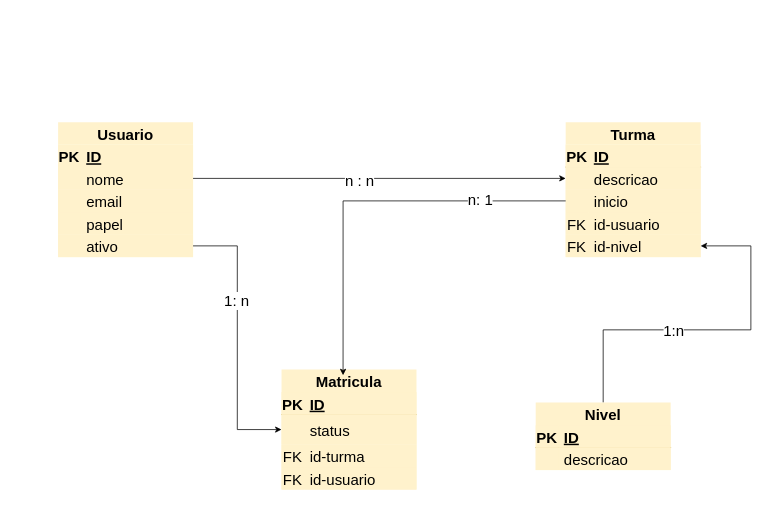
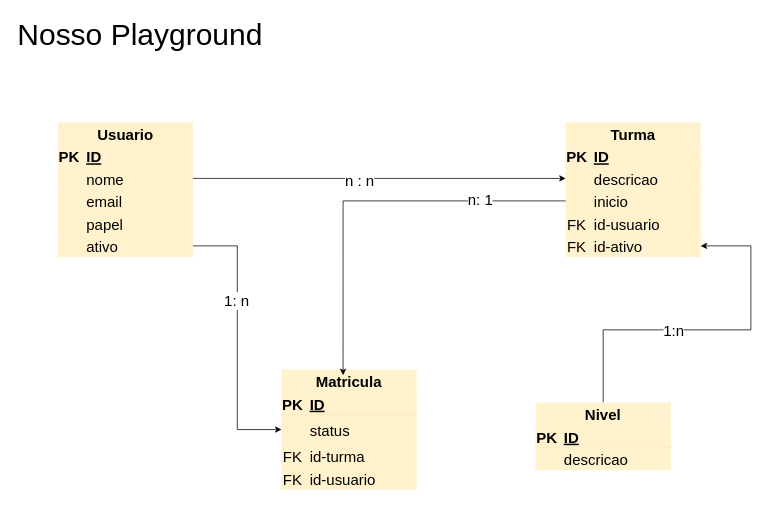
  <mxCell id="0" />
  <mxCell id="1" parent="0" />
+ <mxCell id="2" value="&lt;font style=&quot;font-size: 40px;&quot;&gt;Nosso Playground&lt;/font&gt;" style="text;html=1;strokeColor=none;fillColor=none;align=center;verticalAlign=middle;whiteSpace=wrap;rounded=0;" vertex="1" parent="1"><mxGeometry x="20" y="20" width="333" height="48" as="geometry" /></mxCell>
  <mxCell id="3" value="Usuario" style="shape=table;startSize=30;container=1;collapsible=1;childLayout=tableLayout;fixedRows=1;rowLines=0;fontStyle=1;align=center;resizeLast=1;fontSize=20;fillColor=#fff2cc;strokeColor=none;" vertex="1" parent="1"><mxGeometry x="77" y="162" width="180" height="180" as="geometry" /></mxCell>
  <mxCell id="4" value="" style="shape=tableRow;horizontal=0;startSize=0;swimlaneHead=0;swimlaneBody=0;fillColor=#fff2cc;collapsible=0;dropTarget=0;points=[[0,0.5],[1,0.5]];portConstraint=eastwest;top=0;left=0;right=0;bottom=1;fontSize=20;strokeColor=none;" vertex="1" parent="3"><mxGeometry y="30" width="180" height="30" as="geometry" /></mxCell>
  <mxCell id="5" value="PK" style="shape=partialRectangle;connectable=0;fillColor=#fff2cc;top=0;left=0;bottom=0;right=0;fontStyle=1;overflow=hidden;fontSize=20;strokeColor=none;" vertex="1" parent="4"><mxGeometry width="30" height="30" as="geometry"><mxRectangle width="30" height="30" as="alternateBounds" /></mxGeometry></mxCell>
  <mxCell id="6" value="ID" style="shape=partialRectangle;connectable=0;fillColor=#fff2cc;top=0;left=0;bottom=0;right=0;align=left;spacingLeft=6;fontStyle=5;overflow=hidden;fontSize=20;strokeColor=none;" vertex="1" parent="4"><mxGeometry x="30" width="150" height="30" as="geometry"><mxRectangle width="150" height="30" as="alternateBounds" /></mxGeometry></mxCell>
  <mxCell id="7" value="" style="shape=tableRow;horizontal=0;startSize=0;swimlaneHead=0;swimlaneBody=0;fillColor=#fff2cc;collapsible=0;dropTarget=0;points=[[0,0.5],[1,0.5]];portConstraint=eastwest;top=0;left=0;right=0;bottom=0;fontSize=20;strokeColor=none;" vertex="1" parent="3"><mxGeometry y="60" width="180" height="30" as="geometry" /></mxCell>
  <mxCell id="8" value="" style="shape=partialRectangle;connectable=0;fillColor=#fff2cc;top=0;left=0;bottom=0;right=0;editable=1;overflow=hidden;fontSize=20;strokeColor=none;" vertex="1" parent="7"><mxGeometry width="30" height="30" as="geometry"><mxRectangle width="30" height="30" as="alternateBounds" /></mxGeometry></mxCell>
  <mxCell id="9" value="nome" style="shape=partialRectangle;connectable=0;fillColor=#fff2cc;top=0;left=0;bottom=0;right=0;align=left;spacingLeft=6;overflow=hidden;fontSize=20;strokeColor=none;" vertex="1" parent="7"><mxGeometry x="30" width="150" height="30" as="geometry"><mxRectangle width="150" height="30" as="alternateBounds" /></mxGeometry></mxCell>
  <mxCell id="10" value="" style="shape=tableRow;horizontal=0;startSize=0;swimlaneHead=0;swimlaneBody=0;fillColor=#fff2cc;collapsible=0;dropTarget=0;points=[[0,0.5],[1,0.5]];portConstraint=eastwest;top=0;left=0;right=0;bottom=0;fontSize=20;strokeColor=none;" vertex="1" parent="3"><mxGeometry y="90" width="180" height="30" as="geometry" /></mxCell>
  <mxCell id="11" value="" style="shape=partialRectangle;connectable=0;fillColor=#fff2cc;top=0;left=0;bottom=0;right=0;editable=1;overflow=hidden;fontSize=20;strokeColor=none;" vertex="1" parent="10"><mxGeometry width="30" height="30" as="geometry"><mxRectangle width="30" height="30" as="alternateBounds" /></mxGeometry></mxCell>
  <mxCell id="12" value="email" style="shape=partialRectangle;connectable=0;fillColor=#fff2cc;top=0;left=0;bottom=0;right=0;align=left;spacingLeft=6;overflow=hidden;fontSize=20;strokeColor=none;" vertex="1" parent="10"><mxGeometry x="30" width="150" height="30" as="geometry"><mxRectangle width="150" height="30" as="alternateBounds" /></mxGeometry></mxCell>
  <mxCell id="13" value="" style="shape=tableRow;horizontal=0;startSize=0;swimlaneHead=0;swimlaneBody=0;fillColor=#fff2cc;collapsible=0;dropTarget=0;points=[[0,0.5],[1,0.5]];portConstraint=eastwest;top=0;left=0;right=0;bottom=0;fontSize=20;strokeColor=none;" vertex="1" parent="3"><mxGeometry y="120" width="180" height="30" as="geometry" /></mxCell>
  <mxCell id="14" value="" style="shape=partialRectangle;connectable=0;fillColor=#fff2cc;top=0;left=0;bottom=0;right=0;editable=1;overflow=hidden;fontSize=20;strokeColor=none;" vertex="1" parent="13"><mxGeometry width="30" height="30" as="geometry"><mxRectangle width="30" height="30" as="alternateBounds" /></mxGeometry></mxCell>
  <mxCell id="15" value="papel" style="shape=partialRectangle;connectable=0;fillColor=#fff2cc;top=0;left=0;bottom=0;right=0;align=left;spacingLeft=6;overflow=hidden;fontSize=20;strokeColor=none;" vertex="1" parent="13"><mxGeometry x="30" width="150" height="30" as="geometry"><mxRectangle width="150" height="30" as="alternateBounds" /></mxGeometry></mxCell>
  <mxCell id="16" value="" style="shape=tableRow;horizontal=0;startSize=0;swimlaneHead=0;swimlaneBody=0;fillColor=#fff2cc;collapsible=0;dropTarget=0;points=[[0,0.5],[1,0.5]];portConstraint=eastwest;top=0;left=0;right=0;bottom=0;fontSize=20;strokeColor=none;" vertex="1" parent="3"><mxGeometry y="150" width="180" height="30" as="geometry" /></mxCell>
  <mxCell id="17" value="" style="shape=partialRectangle;connectable=0;fillColor=#fff2cc;top=0;left=0;bottom=0;right=0;editable=1;overflow=hidden;fontSize=20;strokeColor=none;" vertex="1" parent="16"><mxGeometry width="30" height="30" as="geometry"><mxRectangle width="30" height="30" as="alternateBounds" /></mxGeometry></mxCell>
  <mxCell id="18" value="ativo" style="shape=partialRectangle;connectable=0;fillColor=#fff2cc;top=0;left=0;bottom=0;right=0;align=left;spacingLeft=6;overflow=hidden;fontSize=20;strokeColor=none;" vertex="1" parent="16"><mxGeometry x="30" width="150" height="30" as="geometry"><mxRectangle width="150" height="30" as="alternateBounds" /></mxGeometry></mxCell>
  <mxCell id="19" value="Turma" style="shape=table;startSize=30;container=1;collapsible=1;childLayout=tableLayout;fixedRows=1;rowLines=0;fontStyle=1;align=center;resizeLast=1;fontSize=20;fillColor=#fff2cc;strokeColor=none;" vertex="1" parent="1"><mxGeometry x="754" y="162" width="180" height="180" as="geometry" /></mxCell>
  <mxCell id="20" value="" style="shape=tableRow;horizontal=0;startSize=0;swimlaneHead=0;swimlaneBody=0;fillColor=#fff2cc;collapsible=0;dropTarget=0;points=[[0,0.5],[1,0.5]];portConstraint=eastwest;top=0;left=0;right=0;bottom=1;fontSize=20;strokeColor=#d6b656;" vertex="1" parent="19"><mxGeometry y="30" width="180" height="30" as="geometry" /></mxCell>
  <mxCell id="21" value="PK" style="shape=partialRectangle;connectable=0;fillColor=#fff2cc;top=0;left=0;bottom=0;right=0;fontStyle=1;overflow=hidden;fontSize=20;strokeColor=#d6b656;" vertex="1" parent="20"><mxGeometry width="30" height="30" as="geometry"><mxRectangle width="30" height="30" as="alternateBounds" /></mxGeometry></mxCell>
  <mxCell id="22" value="ID" style="shape=partialRectangle;connectable=0;fillColor=#fff2cc;top=0;left=0;bottom=0;right=0;align=left;spacingLeft=6;fontStyle=5;overflow=hidden;fontSize=20;strokeColor=#d6b656;" vertex="1" parent="20"><mxGeometry x="30" width="150" height="30" as="geometry"><mxRectangle width="150" height="30" as="alternateBounds" /></mxGeometry></mxCell>
  <mxCell id="23" value="" style="shape=tableRow;horizontal=0;startSize=0;swimlaneHead=0;swimlaneBody=0;fillColor=#fff2cc;collapsible=0;dropTarget=0;points=[[0,0.5],[1,0.5]];portConstraint=eastwest;top=0;left=0;right=0;bottom=0;fontSize=20;strokeColor=#d6b656;" vertex="1" parent="19"><mxGeometry y="60" width="180" height="30" as="geometry" /></mxCell>
  <mxCell id="24" value="" style="shape=partialRectangle;connectable=0;fillColor=#fff2cc;top=0;left=0;bottom=0;right=0;editable=1;overflow=hidden;fontSize=20;strokeColor=#d6b656;" vertex="1" parent="23"><mxGeometry width="30" height="30" as="geometry"><mxRectangle width="30" height="30" as="alternateBounds" /></mxGeometry></mxCell>
  <mxCell id="25" value="descricao" style="shape=partialRectangle;connectable=0;fillColor=#fff2cc;top=0;left=0;bottom=0;right=0;align=left;spacingLeft=6;overflow=hidden;fontSize=20;strokeColor=#d6b656;" vertex="1" parent="23"><mxGeometry x="30" width="150" height="30" as="geometry"><mxRectangle width="150" height="30" as="alternateBounds" /></mxGeometry></mxCell>
  <mxCell id="26" value="" style="shape=tableRow;horizontal=0;startSize=0;swimlaneHead=0;swimlaneBody=0;fillColor=#fff2cc;collapsible=0;dropTarget=0;points=[[0,0.5],[1,0.5]];portConstraint=eastwest;top=0;left=0;right=0;bottom=0;fontSize=20;strokeColor=#d6b656;" vertex="1" parent="19"><mxGeometry y="90" width="180" height="30" as="geometry" /></mxCell>
  <mxCell id="27" value="" style="shape=partialRectangle;connectable=0;fillColor=#fff2cc;top=0;left=0;bottom=0;right=0;editable=1;overflow=hidden;fontSize=20;strokeColor=#d6b656;" vertex="1" parent="26"><mxGeometry width="30" height="30" as="geometry"><mxRectangle width="30" height="30" as="alternateBounds" /></mxGeometry></mxCell>
  <mxCell id="28" value="inicio" style="shape=partialRectangle;connectable=0;fillColor=#fff2cc;top=0;left=0;bottom=0;right=0;align=left;spacingLeft=6;overflow=hidden;fontSize=20;strokeColor=#d6b656;" vertex="1" parent="26"><mxGeometry x="30" width="150" height="30" as="geometry"><mxRectangle width="150" height="30" as="alternateBounds" /></mxGeometry></mxCell>
  <mxCell id="29" value="" style="shape=tableRow;horizontal=0;startSize=0;swimlaneHead=0;swimlaneBody=0;fillColor=#fff2cc;collapsible=0;dropTarget=0;points=[[0,0.5],[1,0.5]];portConstraint=eastwest;top=0;left=0;right=0;bottom=0;fontSize=20;strokeColor=#d6b656;" vertex="1" parent="19"><mxGeometry y="120" width="180" height="30" as="geometry" /></mxCell>
  <mxCell id="30" value="FK" style="shape=partialRectangle;connectable=0;fillColor=#fff2cc;top=0;left=0;bottom=0;right=0;editable=1;overflow=hidden;fontSize=20;strokeColor=#d6b656;" vertex="1" parent="29"><mxGeometry width="30" height="30" as="geometry"><mxRectangle width="30" height="30" as="alternateBounds" /></mxGeometry></mxCell>
  <mxCell id="31" value="id-usuario" style="shape=partialRectangle;connectable=0;fillColor=#fff2cc;top=0;left=0;bottom=0;right=0;align=left;spacingLeft=6;overflow=hidden;fontSize=20;strokeColor=#d6b656;" vertex="1" parent="29"><mxGeometry x="30" width="150" height="30" as="geometry"><mxRectangle width="150" height="30" as="alternateBounds" /></mxGeometry></mxCell>
  <mxCell id="32" value="" style="shape=tableRow;horizontal=0;startSize=0;swimlaneHead=0;swimlaneBody=0;fillColor=#fff2cc;collapsible=0;dropTarget=0;points=[[0,0.5],[1,0.5]];portConstraint=eastwest;top=0;left=0;right=0;bottom=0;fontSize=20;strokeColor=#d6b656;" vertex="1" parent="19"><mxGeometry y="150" width="180" height="30" as="geometry" /></mxCell>
  <mxCell id="33" value="FK" style="shape=partialRectangle;connectable=0;fillColor=#fff2cc;top=0;left=0;bottom=0;right=0;editable=1;overflow=hidden;fontSize=20;strokeColor=#d6b656;" vertex="1" parent="32"><mxGeometry width="30" height="30" as="geometry"><mxRectangle width="30" height="30" as="alternateBounds" /></mxGeometry></mxCell>
- <mxCell id="34" value="id-nivel" style="shape=partialRectangle;connectable=0;fillColor=#fff2cc;top=0;left=0;bottom=0;right=0;align=left;spacingLeft=6;overflow=hidden;fontSize=20;strokeColor=#d6b656;" vertex="1" parent="32"><mxGeometry x="30" width="150" height="30" as="geometry"><mxRectangle width="150" height="30" as="alternateBounds" /></mxGeometry></mxCell>
+ <mxCell id="34" value="id-ativo" style="shape=partialRectangle;connectable=0;fillColor=#fff2cc;top=0;left=0;bottom=0;right=0;align=left;spacingLeft=6;overflow=hidden;fontSize=20;strokeColor=#d6b656;" vertex="1" parent="32"><mxGeometry x="30" width="150" height="30" as="geometry"><mxRectangle width="150" height="30" as="alternateBounds" /></mxGeometry></mxCell>
  <mxCell id="35" style="edgeStyle=orthogonalEdgeStyle;rounded=0;orthogonalLoop=1;jettySize=auto;html=1;fontSize=20;entryX=1;entryY=0.5;entryDx=0;entryDy=0;" edge="1" parent="1" source="37" target="32"><mxGeometry relative="1" as="geometry"><mxPoint x="879" y="399" as="targetPoint" /><Array as="points"><mxPoint x="804" y="439" /><mxPoint x="1001" y="439" /><mxPoint x="1001" y="327" /></Array></mxGeometry></mxCell>
  <mxCell id="36" value="1:n" style="edgeLabel;html=1;align=center;verticalAlign=middle;resizable=0;points=[];fontSize=20;" vertex="1" connectable="0" parent="35"><mxGeometry x="-0.197" relative="1" as="geometry"><mxPoint as="offset" /></mxGeometry></mxCell>
  <mxCell id="37" value="Nivel" style="shape=table;startSize=30;container=1;collapsible=1;childLayout=tableLayout;fixedRows=1;rowLines=0;fontStyle=1;align=center;resizeLast=1;fontSize=20;fillColor=#fff2cc;strokeColor=none;" vertex="1" parent="1"><mxGeometry x="714" y="536" width="180" height="90" as="geometry" /></mxCell>
  <mxCell id="38" value="" style="shape=tableRow;horizontal=0;startSize=0;swimlaneHead=0;swimlaneBody=0;fillColor=#fff2cc;collapsible=0;dropTarget=0;points=[[0,0.5],[1,0.5]];portConstraint=eastwest;top=0;left=0;right=0;bottom=1;fontSize=20;strokeColor=#d6b656;" vertex="1" parent="37"><mxGeometry y="30" width="180" height="30" as="geometry" /></mxCell>
  <mxCell id="39" value="PK" style="shape=partialRectangle;connectable=0;fillColor=#fff2cc;top=0;left=0;bottom=0;right=0;fontStyle=1;overflow=hidden;fontSize=20;strokeColor=#d6b656;" vertex="1" parent="38"><mxGeometry width="30" height="30" as="geometry"><mxRectangle width="30" height="30" as="alternateBounds" /></mxGeometry></mxCell>
  <mxCell id="40" value="ID" style="shape=partialRectangle;connectable=0;fillColor=#fff2cc;top=0;left=0;bottom=0;right=0;align=left;spacingLeft=6;fontStyle=5;overflow=hidden;fontSize=20;strokeColor=#d6b656;" vertex="1" parent="38"><mxGeometry x="30" width="150" height="30" as="geometry"><mxRectangle width="150" height="30" as="alternateBounds" /></mxGeometry></mxCell>
  <mxCell id="41" value="" style="shape=tableRow;horizontal=0;startSize=0;swimlaneHead=0;swimlaneBody=0;fillColor=#fff2cc;collapsible=0;dropTarget=0;points=[[0,0.5],[1,0.5]];portConstraint=eastwest;top=0;left=0;right=0;bottom=0;fontSize=20;strokeColor=#d6b656;" vertex="1" parent="37"><mxGeometry y="60" width="180" height="30" as="geometry" /></mxCell>
  <mxCell id="42" value="" style="shape=partialRectangle;connectable=0;fillColor=#fff2cc;top=0;left=0;bottom=0;right=0;editable=1;overflow=hidden;fontSize=20;strokeColor=#d6b656;" vertex="1" parent="41"><mxGeometry width="30" height="30" as="geometry"><mxRectangle width="30" height="30" as="alternateBounds" /></mxGeometry></mxCell>
  <mxCell id="43" value="descricao" style="shape=partialRectangle;connectable=0;fillColor=#fff2cc;top=0;left=0;bottom=0;right=0;align=left;spacingLeft=6;overflow=hidden;fontSize=20;strokeColor=#d6b656;" vertex="1" parent="41"><mxGeometry x="30" width="150" height="30" as="geometry"><mxRectangle width="150" height="30" as="alternateBounds" /></mxGeometry></mxCell>
  <mxCell id="44" value="Matricula" style="shape=table;startSize=30;container=1;collapsible=1;childLayout=tableLayout;fixedRows=1;rowLines=0;fontStyle=1;align=center;resizeLast=1;fontSize=20;fillColor=#fff2cc;strokeColor=none;" vertex="1" parent="1"><mxGeometry x="375" y="492" width="180" height="160" as="geometry" /></mxCell>
  <mxCell id="45" value="" style="shape=tableRow;horizontal=0;startSize=0;swimlaneHead=0;swimlaneBody=0;fillColor=#fff2cc;collapsible=0;dropTarget=0;points=[[0,0.5],[1,0.5]];portConstraint=eastwest;top=0;left=0;right=0;bottom=1;fontSize=20;strokeColor=#d6b656;" vertex="1" parent="44"><mxGeometry y="30" width="180" height="30" as="geometry" /></mxCell>
  <mxCell id="46" value="PK" style="shape=partialRectangle;connectable=0;fillColor=#fff2cc;top=0;left=0;bottom=0;right=0;fontStyle=1;overflow=hidden;fontSize=20;strokeColor=#d6b656;" vertex="1" parent="45"><mxGeometry width="30" height="30" as="geometry"><mxRectangle width="30" height="30" as="alternateBounds" /></mxGeometry></mxCell>
  <mxCell id="47" value="ID" style="shape=partialRectangle;connectable=0;fillColor=#fff2cc;top=0;left=0;bottom=0;right=0;align=left;spacingLeft=6;fontStyle=5;overflow=hidden;fontSize=20;strokeColor=#d6b656;" vertex="1" parent="45"><mxGeometry x="30" width="150" height="30" as="geometry"><mxRectangle width="150" height="30" as="alternateBounds" /></mxGeometry></mxCell>
  <mxCell id="48" value="" style="shape=tableRow;horizontal=0;startSize=0;swimlaneHead=0;swimlaneBody=0;fillColor=#fff2cc;collapsible=0;dropTarget=0;points=[[0,0.5],[1,0.5]];portConstraint=eastwest;top=0;left=0;right=0;bottom=0;fontSize=20;strokeColor=#d6b656;" vertex="1" parent="44"><mxGeometry y="60" width="180" height="40" as="geometry" /></mxCell>
  <mxCell id="49" value="" style="shape=partialRectangle;connectable=0;fillColor=#fff2cc;top=0;left=0;bottom=0;right=0;editable=1;overflow=hidden;fontSize=20;strokeColor=#d6b656;" vertex="1" parent="48"><mxGeometry width="30" height="40" as="geometry"><mxRectangle width="30" height="40" as="alternateBounds" /></mxGeometry></mxCell>
  <mxCell id="50" value="status" style="shape=partialRectangle;connectable=0;fillColor=#fff2cc;top=0;left=0;bottom=0;right=0;align=left;spacingLeft=6;overflow=hidden;fontSize=20;strokeColor=#d6b656;" vertex="1" parent="48"><mxGeometry x="30" width="150" height="40" as="geometry"><mxRectangle width="150" height="40" as="alternateBounds" /></mxGeometry></mxCell>
  <mxCell id="51" value="" style="shape=tableRow;horizontal=0;startSize=0;swimlaneHead=0;swimlaneBody=0;fillColor=#fff2cc;collapsible=0;dropTarget=0;points=[[0,0.5],[1,0.5]];portConstraint=eastwest;top=0;left=0;right=0;bottom=0;fontSize=20;strokeColor=#d6b656;" vertex="1" parent="44"><mxGeometry y="100" width="180" height="30" as="geometry" /></mxCell>
  <mxCell id="52" value="FK" style="shape=partialRectangle;connectable=0;fillColor=#fff2cc;top=0;left=0;bottom=0;right=0;editable=1;overflow=hidden;fontSize=20;strokeColor=#d6b656;" vertex="1" parent="51"><mxGeometry width="30" height="30" as="geometry"><mxRectangle width="30" height="30" as="alternateBounds" /></mxGeometry></mxCell>
  <mxCell id="53" value="id-turma" style="shape=partialRectangle;connectable=0;fillColor=#fff2cc;top=0;left=0;bottom=0;right=0;align=left;spacingLeft=6;overflow=hidden;fontSize=20;strokeColor=#d6b656;" vertex="1" parent="51"><mxGeometry x="30" width="150" height="30" as="geometry"><mxRectangle width="150" height="30" as="alternateBounds" /></mxGeometry></mxCell>
  <mxCell id="54" value="" style="shape=tableRow;horizontal=0;startSize=0;swimlaneHead=0;swimlaneBody=0;fillColor=#fff2cc;collapsible=0;dropTarget=0;points=[[0,0.5],[1,0.5]];portConstraint=eastwest;top=0;left=0;right=0;bottom=0;fontSize=20;strokeColor=#d6b656;" vertex="1" parent="44"><mxGeometry y="130" width="180" height="30" as="geometry" /></mxCell>
  <mxCell id="55" value="FK" style="shape=partialRectangle;connectable=0;fillColor=#fff2cc;top=0;left=0;bottom=0;right=0;editable=1;overflow=hidden;fontSize=20;strokeColor=#d6b656;" vertex="1" parent="54"><mxGeometry width="30" height="30" as="geometry"><mxRectangle width="30" height="30" as="alternateBounds" /></mxGeometry></mxCell>
  <mxCell id="56" value="id-usuario" style="shape=partialRectangle;connectable=0;fillColor=#fff2cc;top=0;left=0;bottom=0;right=0;align=left;spacingLeft=6;overflow=hidden;fontSize=20;strokeColor=#d6b656;" vertex="1" parent="54"><mxGeometry x="30" width="150" height="30" as="geometry"><mxRectangle width="150" height="30" as="alternateBounds" /></mxGeometry></mxCell>
  <mxCell id="57" style="edgeStyle=orthogonalEdgeStyle;rounded=0;orthogonalLoop=1;jettySize=auto;html=1;entryX=0;entryY=0.5;entryDx=0;entryDy=0;fontSize=20;" edge="1" parent="1" source="7" target="23"><mxGeometry relative="1" as="geometry" /></mxCell>
  <mxCell id="58" value="n : n" style="edgeLabel;html=1;align=center;verticalAlign=middle;resizable=0;points=[];fontSize=20;" vertex="1" connectable="0" parent="57"><mxGeometry x="-0.111" y="-2" relative="1" as="geometry"><mxPoint as="offset" /></mxGeometry></mxCell>
  <mxCell id="59" style="edgeStyle=orthogonalEdgeStyle;rounded=0;orthogonalLoop=1;jettySize=auto;html=1;entryX=0.456;entryY=0.047;entryDx=0;entryDy=0;entryPerimeter=0;fontSize=20;" edge="1" parent="1" source="26" target="44"><mxGeometry relative="1" as="geometry" /></mxCell>
  <mxCell id="60" value="n: 1" style="edgeLabel;html=1;align=center;verticalAlign=middle;resizable=0;points=[];fontSize=20;" vertex="1" connectable="0" parent="59"><mxGeometry x="-0.566" y="-3" relative="1" as="geometry"><mxPoint as="offset" /></mxGeometry></mxCell>
  <mxCell id="61" style="edgeStyle=orthogonalEdgeStyle;rounded=0;orthogonalLoop=1;jettySize=auto;html=1;entryX=0;entryY=0.5;entryDx=0;entryDy=0;fontSize=20;" edge="1" parent="1" source="16" target="48"><mxGeometry relative="1" as="geometry" /></mxCell>
  <mxCell id="62" value="1: n" style="edgeLabel;html=1;align=center;verticalAlign=middle;resizable=0;points=[];fontSize=20;" vertex="1" connectable="0" parent="61"><mxGeometry x="-0.277" y="-2" relative="1" as="geometry"><mxPoint as="offset" /></mxGeometry></mxCell>
